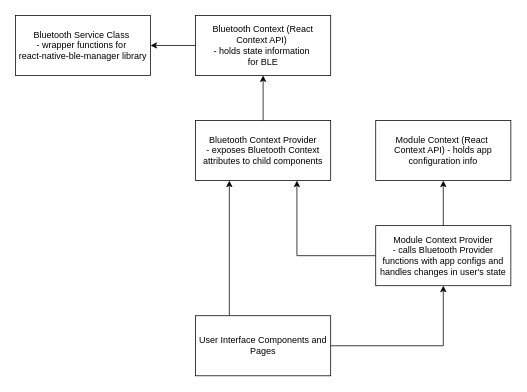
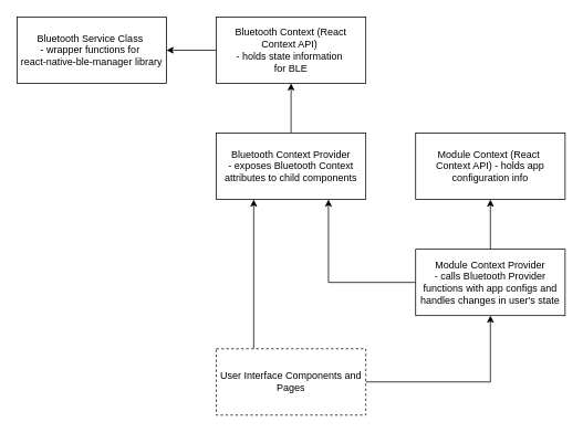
  <mxCell id="0" />
  <mxCell id="1" parent="0" />
  <mxCell id="2" value="Bluetooth Service Class&amp;nbsp;&lt;div&gt;- wrapper functions for&amp;nbsp;&lt;/div&gt;&lt;div&gt;react-native-ble-manager library&lt;/div&gt;" style="rounded=0;whiteSpace=wrap;html=1;" vertex="1" parent="1"><mxGeometry x="20" y="20" width="180" height="80" as="geometry" /></mxCell>
  <mxCell id="3" style="edgeStyle=orthogonalEdgeStyle;rounded=0;orthogonalLoop=1;jettySize=auto;html=1;entryX=1;entryY=0.5;entryDx=0;entryDy=0;" edge="1" parent="1" source="4" target="2"><mxGeometry relative="1" as="geometry" /></mxCell>
  <mxCell id="4" value="Bluetooth Context (React Context API)&amp;nbsp;&lt;div&gt;- holds state information&amp;nbsp;&lt;/div&gt;&lt;div&gt;for BLE&lt;/div&gt;" style="rounded=0;whiteSpace=wrap;html=1;" vertex="1" parent="1"><mxGeometry x="260" y="20" width="180" height="80" as="geometry" /></mxCell>
  <mxCell id="5" style="edgeStyle=orthogonalEdgeStyle;rounded=0;orthogonalLoop=1;jettySize=auto;html=1;entryX=0.5;entryY=1;entryDx=0;entryDy=0;" edge="1" parent="1" source="7" target="13"><mxGeometry relative="1" as="geometry" /></mxCell>
  <mxCell id="6" style="edgeStyle=orthogonalEdgeStyle;rounded=0;orthogonalLoop=1;jettySize=auto;html=1;exitX=0.25;exitY=0;exitDx=0;exitDy=0;entryX=0.25;entryY=1;entryDx=0;entryDy=0;" edge="1" parent="1" source="7" target="9"><mxGeometry relative="1" as="geometry" /></mxCell>
- <mxCell id="7" value="User Interface Components and Pages" style="rounded=0;whiteSpace=wrap;html=1;" vertex="1" parent="1"><mxGeometry x="260" y="420" width="180" height="80" as="geometry" /></mxCell>
+ <mxCell id="7" value="User Interface Components and Pages" style="rounded=0;whiteSpace=wrap;html=1;dashed=1;" vertex="1" parent="1"><mxGeometry x="260" y="420" width="180" height="80" as="geometry" /></mxCell>
  <mxCell id="8" style="edgeStyle=orthogonalEdgeStyle;rounded=0;orthogonalLoop=1;jettySize=auto;html=1;entryX=0.5;entryY=1;entryDx=0;entryDy=0;" edge="1" parent="1" source="9" target="4"><mxGeometry relative="1" as="geometry" /></mxCell>
  <mxCell id="9" value="Bluetooth Context Provider&lt;div&gt;- exposes Bluetooth Context attributes to child components&lt;/div&gt;" style="rounded=0;whiteSpace=wrap;html=1;" vertex="1" parent="1"><mxGeometry x="260" y="160" width="180" height="80" as="geometry" /></mxCell>
  <mxCell id="10" value="Module Context (React&amp;nbsp;&lt;div&gt;Context API) - holds app configuration info&lt;/div&gt;" style="rounded=0;whiteSpace=wrap;html=1;" vertex="1" parent="1"><mxGeometry x="500" y="160" width="180" height="80" as="geometry" /></mxCell>
  <mxCell id="11" value="" style="edgeStyle=orthogonalEdgeStyle;rounded=0;orthogonalLoop=1;jettySize=auto;html=1;" edge="1" parent="1" source="13" target="10"><mxGeometry relative="1" as="geometry" /></mxCell>
  <mxCell id="12" style="edgeStyle=orthogonalEdgeStyle;rounded=0;orthogonalLoop=1;jettySize=auto;html=1;entryX=0.75;entryY=1;entryDx=0;entryDy=0;" edge="1" parent="1" source="13" target="9"><mxGeometry relative="1" as="geometry" /></mxCell>
  <mxCell id="13" value="Module Context Provider&lt;div&gt;- calls Bluetooth Provider functions with app configs and handles changes in user's state&lt;/div&gt;" style="rounded=0;whiteSpace=wrap;html=1;" vertex="1" parent="1"><mxGeometry x="500" y="300" width="180" height="80" as="geometry" /></mxCell>
